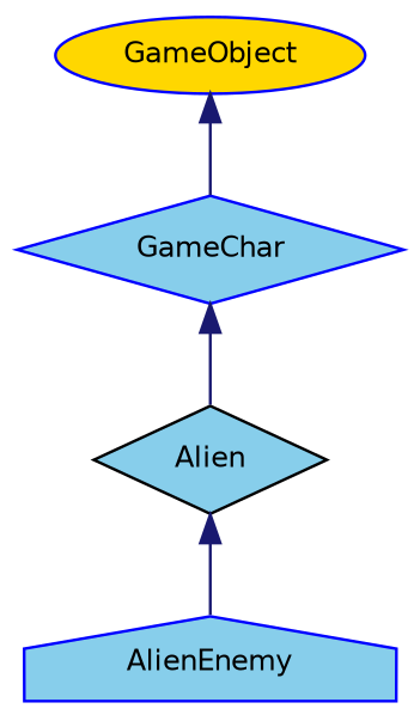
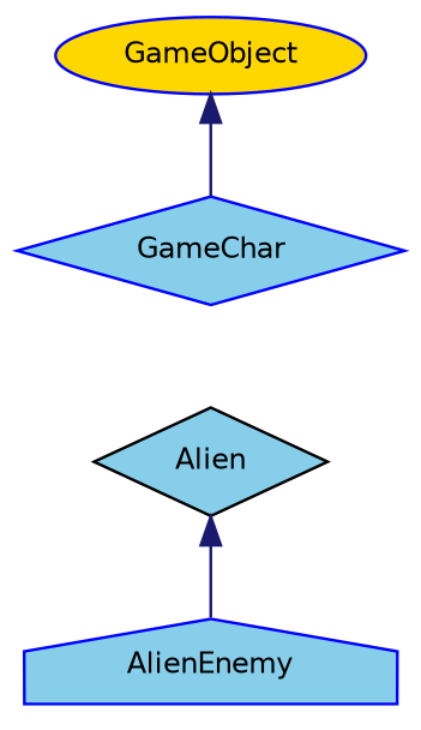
  digraph {
    node [color=blue fillcolor=skyblue fontname=Helvetica fontsize=10 shape=diamond style=filled]
    edge [color=midnightblue dir=back fontname=Helvetica fontsize=10 labelfontname=Helvetica labelfontsize=10 style=solid]
    n1 [fontcolor=black height=0.2 label=AlienEnemy shape=house width=0.4]
    n2 [color=black height=0.2 label=Alien width=0.4]
    n3 [height=0.2 label=GameChar width=0.4]
    n4 [fillcolor=gold height=0.2 label=GameObject shape=ellipse width=0.4]
    n2 -> n1
-   n3 -> n2
    n4 -> n3
  }
